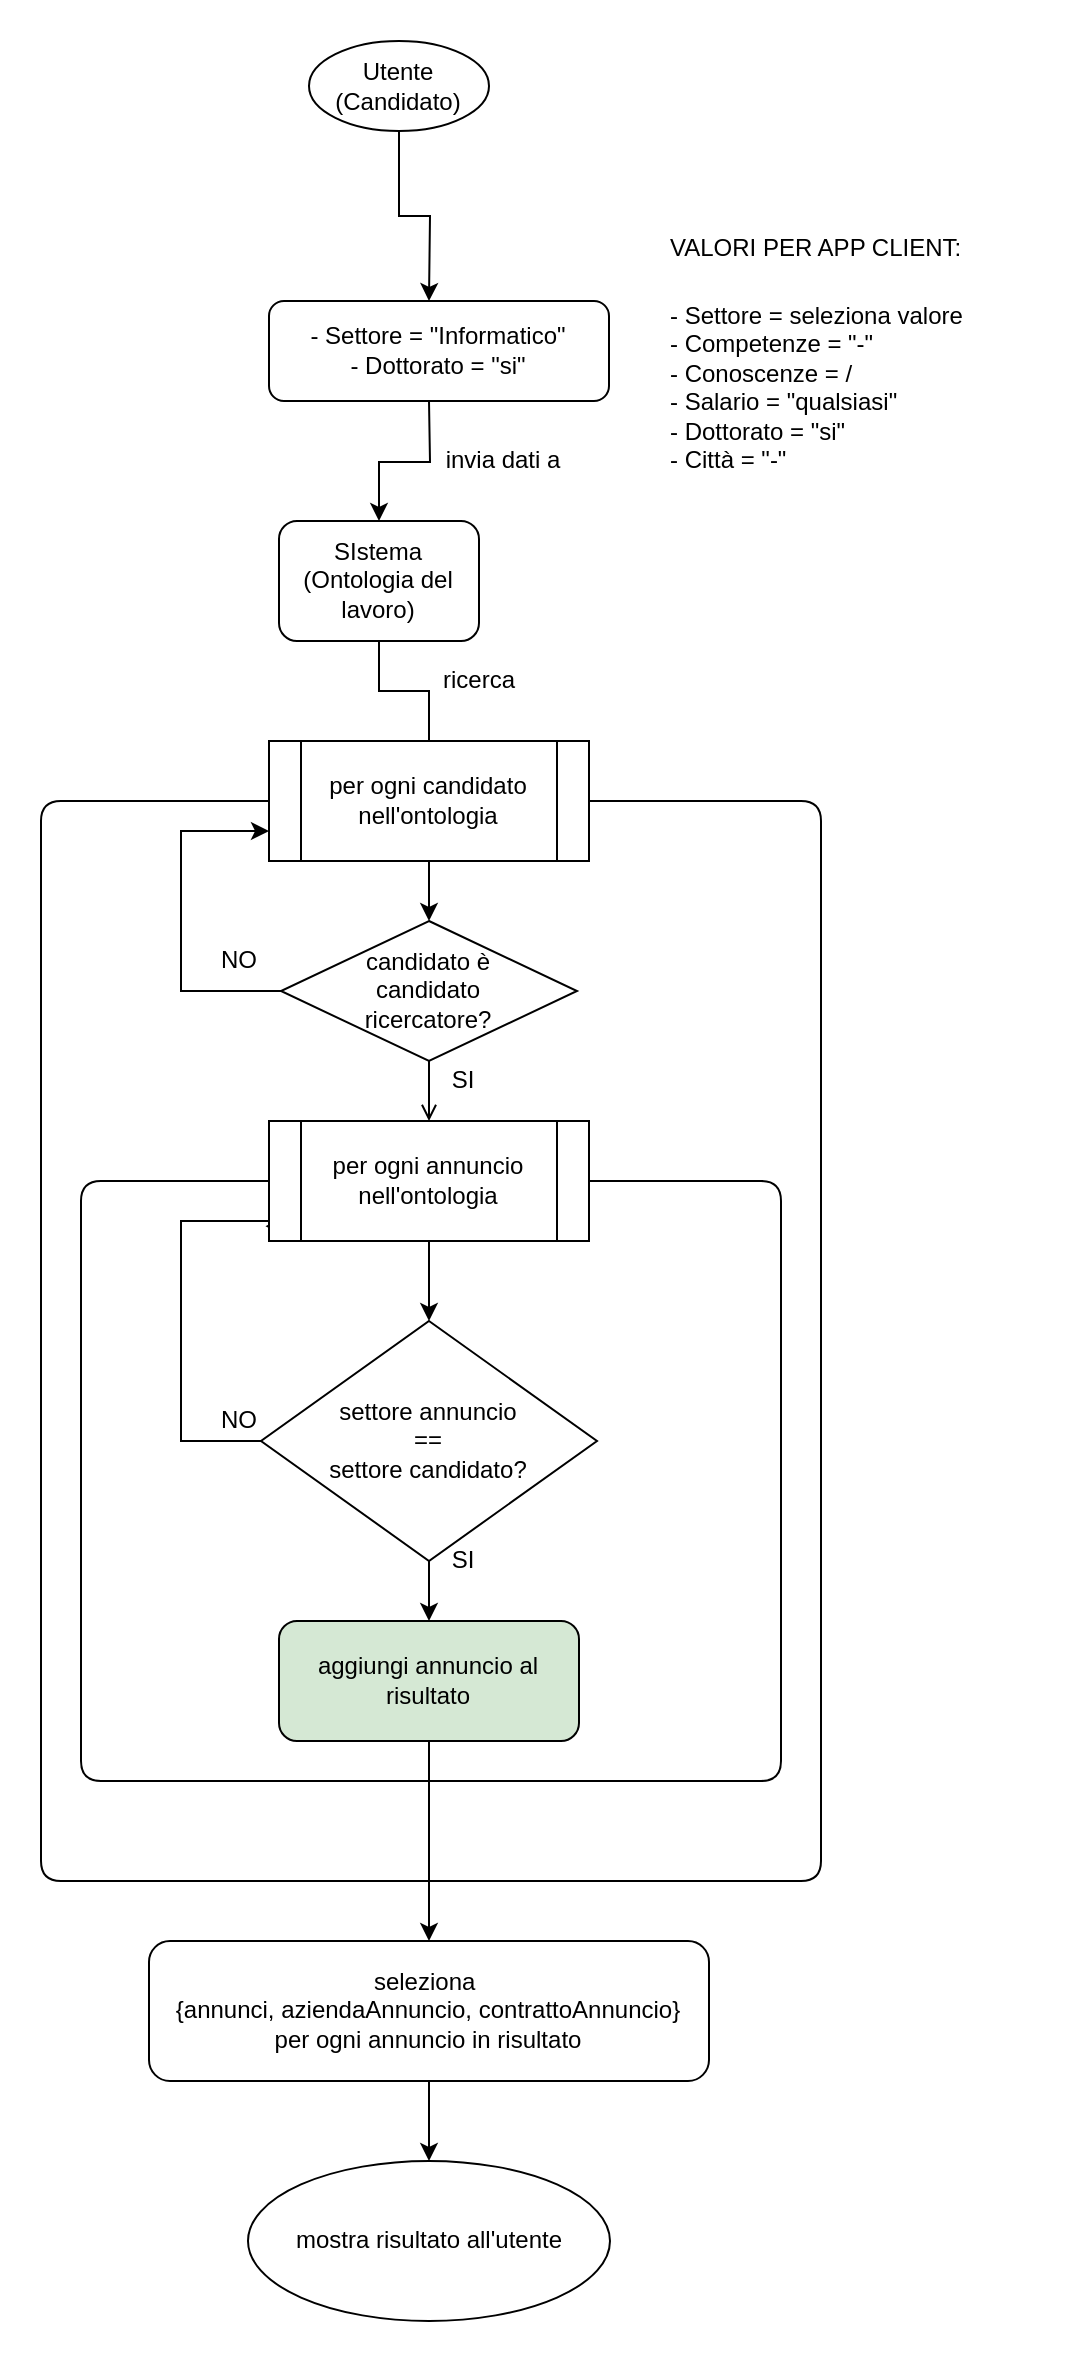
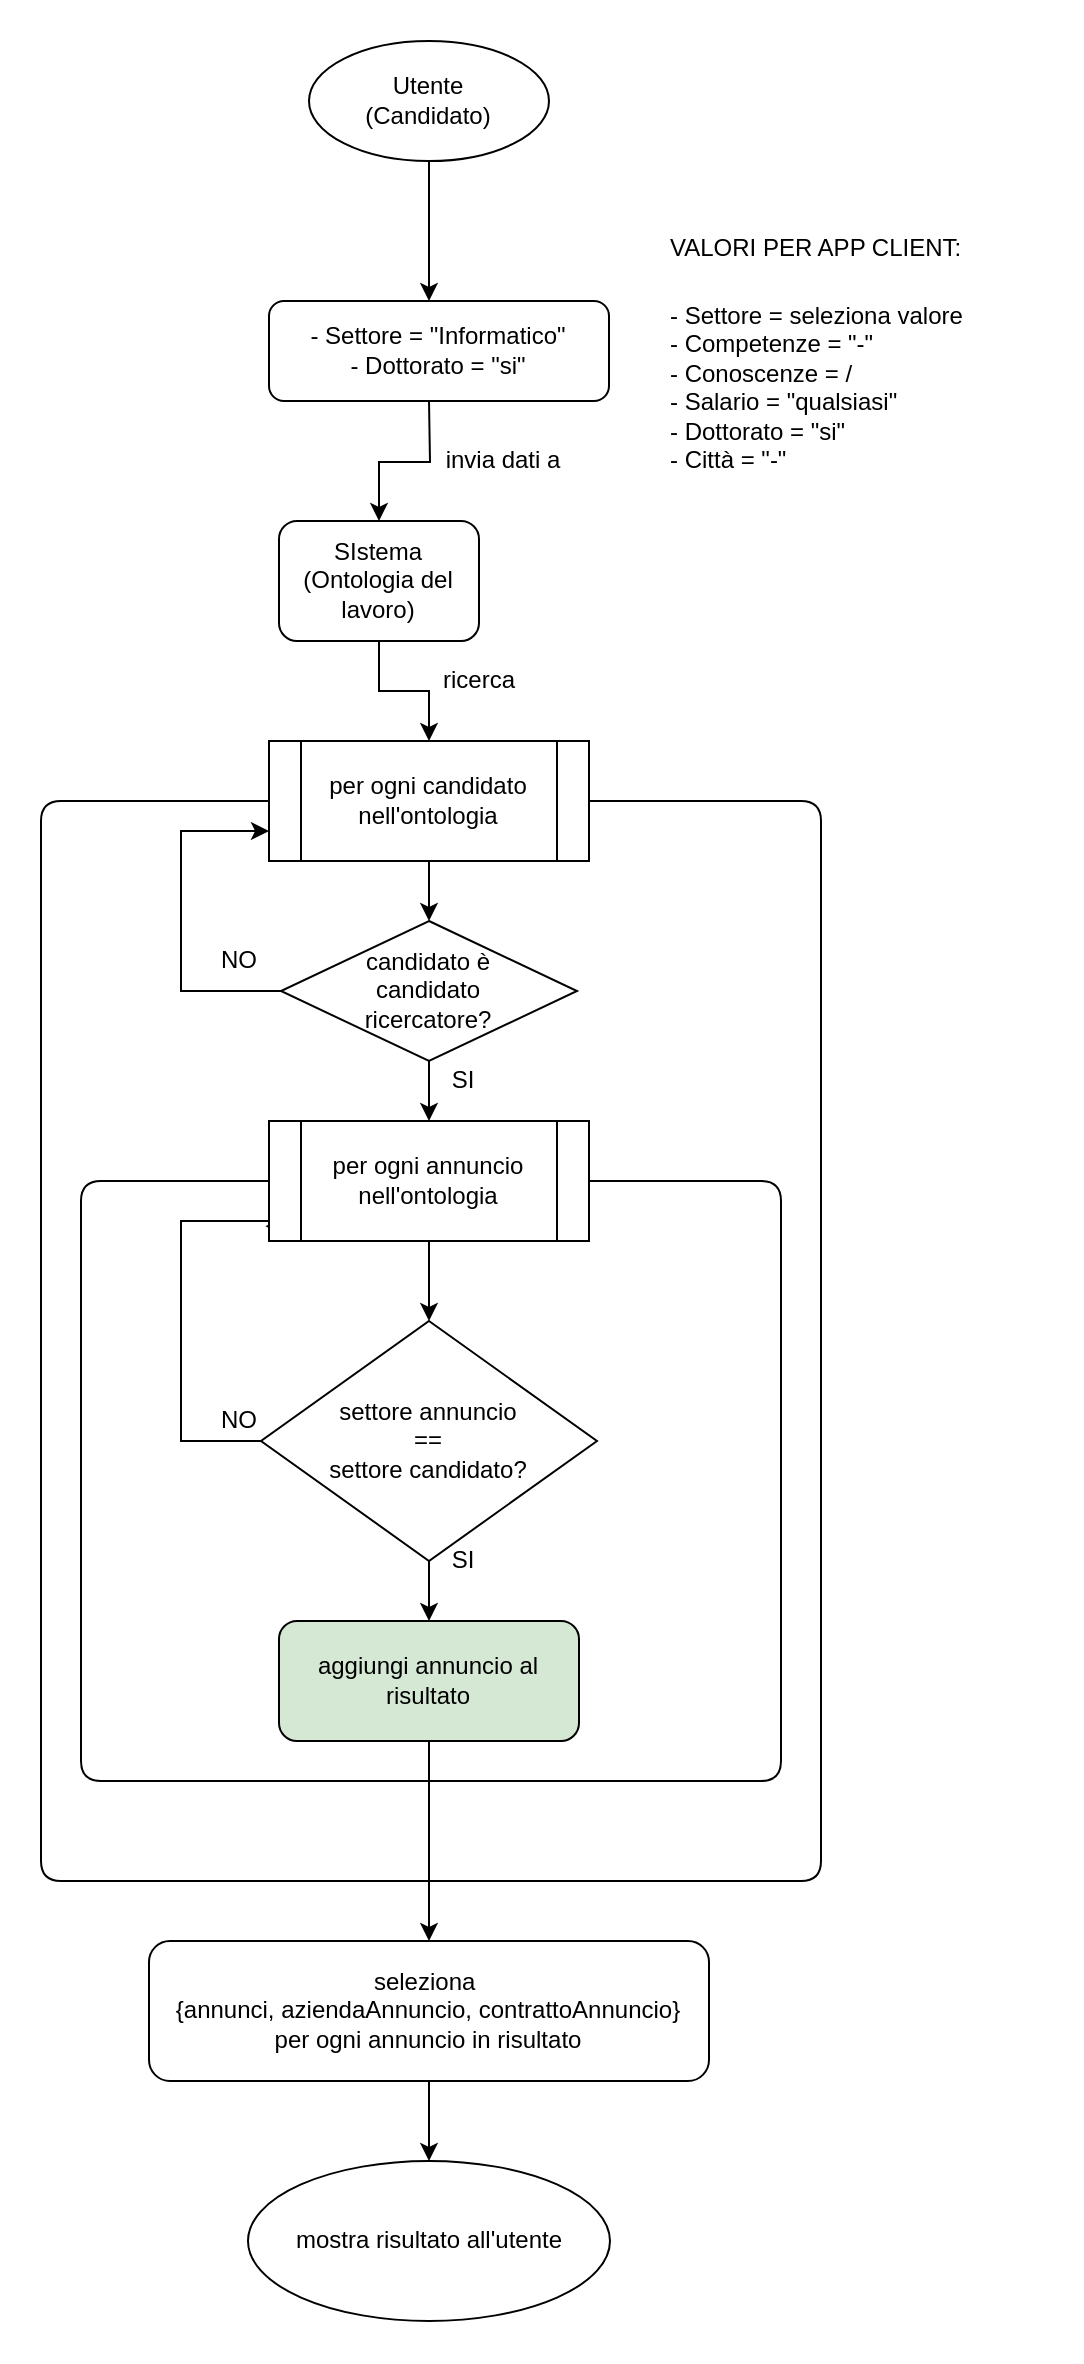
  <mxCell id="0" />
  <mxCell id="1" parent="0" />
  <mxCell id="2" style="edgeStyle=orthogonalEdgeStyle;rounded=0;orthogonalLoop=1;jettySize=auto;html=1;" parent="1" source="3" edge="1"><mxGeometry relative="1" as="geometry"><mxPoint x="214" as="targetPoint" y="150" /></mxGeometry></mxCell>
- <mxCell id="3" value="Utente&lt;br&gt;(Candidato)" style="ellipse;whiteSpace=wrap;html=1;" parent="1" vertex="1"><mxGeometry x="154" y="20" width="90" height="45" as="geometry" /></mxCell>
+ <mxCell id="3" value="Utente&lt;br&gt;(Candidato)" style="ellipse;whiteSpace=wrap;html=1;" parent="1" vertex="1"><mxGeometry x="154" y="20" width="120" height="60" as="geometry" /></mxCell>
  <mxCell id="4" style="edgeStyle=orthogonalEdgeStyle;rounded=0;orthogonalLoop=1;jettySize=auto;html=1;" parent="1" target="11" edge="1"><mxGeometry relative="1" as="geometry"><mxPoint x="214" y="200" as="sourcePoint" /></mxGeometry></mxCell>
  <mxCell id="5" value="- Settore = &quot;Informatico&quot;&lt;br&gt;- Dottorato = &quot;si&quot;" style="rounded=1;whiteSpace=wrap;html=1;" parent="1" vertex="1"><mxGeometry x="134" width="170" height="50" as="geometry" y="150" /></mxCell>
  <mxCell id="6" style="edgeStyle=orthogonalEdgeStyle;rounded=0;orthogonalLoop=1;jettySize=auto;html=1;entryX=-0.011;entryY=0.876;entryDx=0;entryDy=0;entryPerimeter=0;" parent="1" source="8" target="14" edge="1"><mxGeometry relative="1" as="geometry"><Array as="points"><mxPoint x="90" y="720" /><mxPoint x="90" y="610" /><mxPoint x="134" y="610" /><mxPoint x="134" y="613" /></Array></mxGeometry></mxCell>
  <mxCell id="7" style="edgeStyle=orthogonalEdgeStyle;rounded=0;orthogonalLoop=1;jettySize=auto;html=1;entryX=0.5;entryY=0;entryDx=0;entryDy=0;" parent="1" source="8" edge="1"><mxGeometry relative="1" as="geometry"><mxPoint x="214" y="810" as="targetPoint" /></mxGeometry></mxCell>
  <mxCell id="8" value="settore annuncio&lt;br&gt;==&lt;br&gt;settore candidato?" style="rhombus;whiteSpace=wrap;html=1;" parent="1" vertex="1"><mxGeometry x="130" y="660" width="168" height="120" as="geometry" /></mxCell>
  <mxCell id="9" value="invia dati a" style="text;html=1;align=center;verticalAlign=middle;resizable=0;points=[];autosize=1;" parent="1" vertex="1"><mxGeometry x="216" y="220" width="70" height="20" as="geometry" /></mxCell>
- <mxCell id="10" style="edgeStyle=orthogonalEdgeStyle;rounded=0;orthogonalLoop=1;jettySize=auto;html=1;entryX=0.5;entryY=0;entryDx=0;entryDy=0;endArrow=none;" edge="1" parent="1" source="11" target="27"><mxGeometry relative="1" as="geometry" /></mxCell>
+ <mxCell id="10" style="edgeStyle=orthogonalEdgeStyle;rounded=0;orthogonalLoop=1;jettySize=auto;html=1;entryX=0.5;entryY=0;entryDx=0;entryDy=0;" edge="1" parent="1" source="11" target="27"><mxGeometry relative="1" as="geometry" /></mxCell>
  <mxCell id="11" value="SIstema&lt;br&gt;(Ontologia del lavoro)" style="rounded=1;whiteSpace=wrap;html=1;" parent="1" vertex="1"><mxGeometry x="139" y="260" width="100" height="60" as="geometry" /></mxCell>
  <mxCell id="12" value="ricerca" style="text;html=1;align=center;verticalAlign=middle;resizable=0;points=[];autosize=1;" parent="1" vertex="1"><mxGeometry x="214" y="330" width="50" height="20" as="geometry" /></mxCell>
  <mxCell id="13" style="edgeStyle=orthogonalEdgeStyle;rounded=0;orthogonalLoop=1;jettySize=auto;html=1;" parent="1" source="14" target="8" edge="1"><mxGeometry relative="1" as="geometry" /></mxCell>
  <mxCell id="14" value="per ogni annuncio nell'ontologia" style="shape=process;whiteSpace=wrap;html=1;backgroundOutline=1;" parent="1" vertex="1"><mxGeometry x="134" y="560" width="160" height="60" as="geometry" /></mxCell>
  <mxCell id="15" value="NO" style="text;html=1;align=center;verticalAlign=middle;resizable=0;points=[];autosize=1;" parent="1" vertex="1"><mxGeometry x="104" y="700" width="30" height="20" as="geometry" /></mxCell>
  <mxCell id="16" value="SI" style="text;html=1;align=center;verticalAlign=middle;resizable=0;points=[];autosize=1;" parent="1" vertex="1"><mxGeometry x="216" y="770" width="30" height="20" as="geometry" /></mxCell>
  <mxCell id="17" style="edgeStyle=orthogonalEdgeStyle;rounded=0;orthogonalLoop=1;jettySize=auto;html=1;entryX=0.5;entryY=0;entryDx=0;entryDy=0;" parent="1" edge="1"><mxGeometry relative="1" as="geometry"><mxPoint x="214" y="910" as="sourcePoint" /></mxGeometry></mxCell>
  <mxCell id="18" style="edgeStyle=orthogonalEdgeStyle;rounded=0;orthogonalLoop=1;jettySize=auto;html=1;entryX=0.5;entryY=0;entryDx=0;entryDy=0;" parent="1" source="19" target="25" edge="1"><mxGeometry relative="1" as="geometry" /></mxCell>
  <mxCell id="19" value="aggiungi annuncio al risultato" style="rounded=1;whiteSpace=wrap;html=1;fillColor=#d5e8d4;" parent="1" vertex="1"><mxGeometry x="139" y="810" width="150" height="60" as="geometry" /></mxCell>
  <mxCell id="20" value="mostra risultato all'utente&lt;span&gt;&lt;br&gt;&lt;/span&gt;" style="ellipse;whiteSpace=wrap;html=1;" parent="1" vertex="1"><mxGeometry x="123.5" y="1080" width="181" height="80" as="geometry" /></mxCell>
  <mxCell id="21" value="" style="endArrow=none;html=1;entryX=1;entryY=0.5;entryDx=0;entryDy=0;" parent="1" target="14" edge="1"><mxGeometry width="50" height="50" relative="1" as="geometry"><mxPoint x="214" y="890" as="sourcePoint" /><mxPoint x="240" y="950" as="targetPoint" /><Array as="points"><mxPoint x="330" y="890" /><mxPoint x="390" y="890" /><mxPoint x="390" y="590" /></Array></mxGeometry></mxCell>
  <mxCell id="22" value="" style="endArrow=none;html=1;entryX=0;entryY=0.5;entryDx=0;entryDy=0;" parent="1" target="14" edge="1"><mxGeometry width="50" height="50" relative="1" as="geometry"><mxPoint x="214" y="890" as="sourcePoint" /><mxPoint x="370" y="730" as="targetPoint" /><Array as="points"><mxPoint x="40" y="890" /><mxPoint x="40" y="590" /></Array></mxGeometry></mxCell>
  <mxCell id="23" value="&lt;h1&gt;&lt;span style=&quot;font-size: 12px ; font-weight: 400&quot;&gt;VALORI PER APP CLIENT:&lt;/span&gt;&lt;br&gt;&lt;/h1&gt;&lt;div&gt;- Settore = seleziona valore&lt;/div&gt;&lt;div&gt;- Competenze = &quot;-&quot;&lt;/div&gt;&lt;div&gt;- Conoscenze = /&lt;/div&gt;&lt;div&gt;- Salario = &quot;qualsiasi&quot;&lt;/div&gt;&lt;div&gt;- Dottorato = &quot;si&quot;&lt;/div&gt;&lt;div&gt;- Città = &quot;-&quot;&lt;/div&gt;" style="text;html=1;strokeColor=none;fillColor=none;spacing=5;spacingTop=-20;whiteSpace=wrap;overflow=hidden;rounded=0;" parent="1" vertex="1"><mxGeometry x="330" y="100" width="190" height="165" as="geometry" /></mxCell>
  <mxCell id="24" style="edgeStyle=orthogonalEdgeStyle;rounded=0;orthogonalLoop=1;jettySize=auto;html=1;entryX=0.5;entryY=0;entryDx=0;entryDy=0;" parent="1" source="25" target="20" edge="1"><mxGeometry relative="1" as="geometry" /></mxCell>
  <mxCell id="25" value="&lt;span&gt;seleziona&amp;nbsp;&lt;/span&gt;&lt;br&gt;&lt;span&gt;{annunci,&amp;nbsp;aziendaAnnuncio,&amp;nbsp;contrattoAnnuncio}&lt;/span&gt;&lt;br&gt;&lt;span&gt;per ogni annuncio in risultato&lt;/span&gt;" style="rounded=1;whiteSpace=wrap;html=1;" parent="1" vertex="1"><mxGeometry x="74" y="970" width="280" height="70" as="geometry" /></mxCell>
  <mxCell id="26" style="edgeStyle=orthogonalEdgeStyle;rounded=0;orthogonalLoop=1;jettySize=auto;html=1;entryX=0.5;entryY=0;entryDx=0;entryDy=0;" edge="1" parent="1" source="27" target="32"><mxGeometry relative="1" as="geometry" /></mxCell>
  <mxCell id="27" value="per ogni candidato nell'ontologia" style="shape=process;whiteSpace=wrap;html=1;backgroundOutline=1;" vertex="1" parent="1"><mxGeometry x="134" y="370" width="160" height="60" as="geometry" /></mxCell>
  <mxCell id="28" value="" style="endArrow=none;html=1;entryX=0;entryY=0.5;entryDx=0;entryDy=0;" edge="1" target="27" parent="1"><mxGeometry width="50" height="50" relative="1" as="geometry"><mxPoint x="60" y="940" as="sourcePoint" /><mxPoint x="369" y="630" as="targetPoint" /><Array as="points"><mxPoint x="20" y="940" /><mxPoint x="20" y="400" /></Array></mxGeometry></mxCell>
  <mxCell id="29" value="" style="endArrow=none;html=1;entryX=1;entryY=0.5;entryDx=0;entryDy=0;" edge="1" target="27" parent="1"><mxGeometry width="50" height="50" relative="1" as="geometry"><mxPoint x="60" y="940" as="sourcePoint" /><mxPoint x="239" y="850" as="targetPoint" /><Array as="points"><mxPoint x="410" y="940" /><mxPoint x="410" y="400" /></Array></mxGeometry></mxCell>
- <mxCell id="30" style="edgeStyle=orthogonalEdgeStyle;rounded=0;orthogonalLoop=1;jettySize=auto;html=1;endArrow=open;" edge="1" parent="1" source="32" target="14"><mxGeometry relative="1" as="geometry" /></mxCell>
+ <mxCell id="30" style="edgeStyle=orthogonalEdgeStyle;rounded=0;orthogonalLoop=1;jettySize=auto;html=1;" edge="1" parent="1" source="32" target="14"><mxGeometry relative="1" as="geometry" /></mxCell>
  <mxCell id="31" style="edgeStyle=orthogonalEdgeStyle;rounded=0;orthogonalLoop=1;jettySize=auto;html=1;entryX=0;entryY=0.75;entryDx=0;entryDy=0;" edge="1" parent="1" source="32" target="27"><mxGeometry relative="1" as="geometry"><Array as="points"><mxPoint x="90" y="495" /><mxPoint x="90" y="415" /></Array></mxGeometry></mxCell>
  <mxCell id="32" value="candidato è&lt;br&gt;candidato &lt;br&gt;ricercatore?" style="rhombus;whiteSpace=wrap;html=1;" vertex="1" parent="1"><mxGeometry x="140" y="460" width="148" height="70" as="geometry" /></mxCell>
  <mxCell id="33" value="SI" style="text;html=1;align=center;verticalAlign=middle;resizable=0;points=[];autosize=1;" vertex="1" parent="1"><mxGeometry x="216" y="530" width="30" height="20" as="geometry" /></mxCell>
  <mxCell id="34" value="NO" style="text;html=1;align=center;verticalAlign=middle;resizable=0;points=[];autosize=1;" vertex="1" parent="1"><mxGeometry x="104" y="470" width="30" height="20" as="geometry" /></mxCell>
